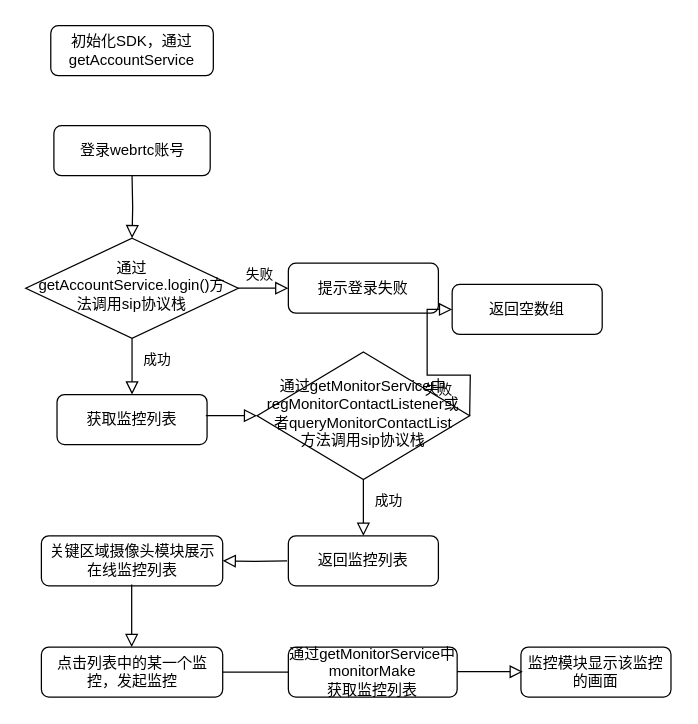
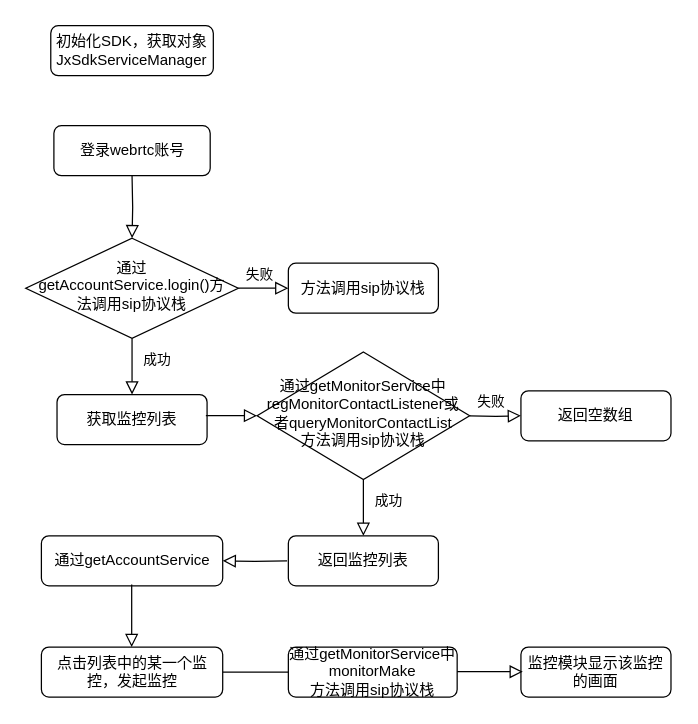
  <mxCell id="0" />
  <mxCell id="1" parent="0" />
- <mxCell id="2" value="初始化SDK，通过getAccountService" style="rounded=1;whiteSpace=wrap;html=1;fontSize=12;glass=0;strokeWidth=1;shadow=0;" parent="1" vertex="1"><mxGeometry x="40" y="20" width="130" height="40" as="geometry" /></mxCell>
+ <mxCell id="2" value="初始化SDK，获取对象JxSdkServiceManager" style="rounded=1;whiteSpace=wrap;html=1;fontSize=12;glass=0;strokeWidth=1;shadow=0;" parent="1" vertex="1"><mxGeometry x="40" y="20" width="130" height="40" as="geometry" /></mxCell>
  <mxCell id="3" value="成功" style="rounded=0;html=1;jettySize=auto;orthogonalLoop=1;fontSize=11;endArrow=block;endFill=0;endSize=8;strokeWidth=1;shadow=0;labelBackgroundColor=none;edgeStyle=orthogonalEdgeStyle;entryX=0.5;entryY=0;entryDx=0;entryDy=0;exitX=0.5;exitY=1;exitDx=0;exitDy=0;" parent="1" source="5" edge="1"><mxGeometry x="-0.259" y="20" relative="1" as="geometry"><mxPoint as="offset" /><mxPoint x="105" y="261" as="sourcePoint" /><mxPoint x="105" y="315" as="targetPoint" /></mxGeometry></mxCell>
  <mxCell id="4" value="失败" style="edgeStyle=orthogonalEdgeStyle;rounded=0;html=1;jettySize=auto;orthogonalLoop=1;fontSize=11;endArrow=block;endFill=0;endSize=8;strokeWidth=1;shadow=0;labelBackgroundColor=none;entryX=0;entryY=0.5;entryDx=0;entryDy=0;exitX=1;exitY=0.5;exitDx=0;exitDy=0;" parent="1" source="5" target="6" edge="1"><mxGeometry x="-0.165" y="11" relative="1" as="geometry"><mxPoint as="offset" /><mxPoint x="189.939" y="231.029" as="sourcePoint" /><mxPoint x="226" y="231.029" as="targetPoint" /></mxGeometry></mxCell>
  <mxCell id="5" value="&lt;span&gt;通过&lt;/span&gt;&lt;span&gt;getAccountService.login()方法调用sip协议栈&lt;/span&gt;" style="rhombus;whiteSpace=wrap;html=1;shadow=0;fontFamily=Helvetica;fontSize=12;align=center;strokeWidth=1;spacing=6;spacingTop=-4;" parent="1" vertex="1"><mxGeometry x="20" y="190" width="170" height="80" as="geometry" /></mxCell>
- <mxCell id="6" value="提示登录失败" style="rounded=1;whiteSpace=wrap;html=1;fontSize=12;glass=0;strokeWidth=1;shadow=0;" parent="1" vertex="1"><mxGeometry x="230" y="210" width="120" height="40" as="geometry" /></mxCell>
- <mxCell id="7" value="关键区域摄像头模块展示在线监控列表" style="rounded=1;whiteSpace=wrap;html=1;fontSize=12;glass=0;strokeWidth=1;shadow=0;" parent="1" vertex="1"><mxGeometry x="32.5" y="428" width="145" height="40" as="geometry" /></mxCell>
+ <mxCell id="6" value="方法调用sip协议栈" style="rounded=1;whiteSpace=wrap;html=1;fontSize=12;glass=0;strokeWidth=1;shadow=0;" parent="1" vertex="1"><mxGeometry x="230" y="210" width="120" height="40" as="geometry" /></mxCell>
+ <mxCell id="7" value="通过getAccountService" style="rounded=1;whiteSpace=wrap;html=1;fontSize=12;glass=0;strokeWidth=1;shadow=0;" parent="1" vertex="1"><mxGeometry x="32.5" y="428" width="145" height="40" as="geometry" /></mxCell>
  <mxCell id="8" value="获取监控列表" style="rounded=1;whiteSpace=wrap;html=1;fontSize=12;glass=0;strokeWidth=1;shadow=0;" vertex="1" parent="1"><mxGeometry x="45" y="315" width="120" height="40" as="geometry" /></mxCell>
  <mxCell id="9" value="" style="rounded=0;html=1;jettySize=auto;orthogonalLoop=1;fontSize=11;endArrow=none;endFill=0;endSize=8;strokeWidth=1;shadow=0;labelBackgroundColor=none;edgeStyle=orthogonalEdgeStyle;exitX=1;exitY=0.5;exitDx=0;exitDy=0;entryX=0;entryY=0.5;entryDx=0;entryDy=0;" edge="1" parent="1" source="10" target="14"><mxGeometry relative="1" as="geometry"><mxPoint x="495" y="393" as="sourcePoint" /><mxPoint x="225" y="533" as="targetPoint" /></mxGeometry></mxCell>
  <mxCell id="10" value="点击列表中的某一个监控，发起监控" style="rounded=1;whiteSpace=wrap;html=1;fontSize=12;glass=0;strokeWidth=1;shadow=0;" vertex="1" parent="1"><mxGeometry x="32.5" y="517" width="145" height="40" as="geometry" /></mxCell>
  <mxCell id="11" value="" style="rounded=0;html=1;jettySize=auto;orthogonalLoop=1;fontSize=11;endArrow=block;endFill=0;endSize=8;strokeWidth=1;shadow=0;labelBackgroundColor=none;edgeStyle=orthogonalEdgeStyle;" edge="1" parent="1"><mxGeometry relative="1" as="geometry"><mxPoint x="104.71" y="467" as="sourcePoint" /><mxPoint x="104.71" y="517" as="targetPoint" /></mxGeometry></mxCell>
  <mxCell id="12" value="监控模块显示该监控的画面" style="rounded=1;whiteSpace=wrap;html=1;fontSize=12;glass=0;strokeWidth=1;shadow=0;" vertex="1" parent="1"><mxGeometry x="416" y="517" width="120" height="40" as="geometry" /></mxCell>
  <mxCell id="13" value="" style="rounded=0;html=1;jettySize=auto;orthogonalLoop=1;fontSize=11;endArrow=block;endFill=0;endSize=8;strokeWidth=1;shadow=0;labelBackgroundColor=none;edgeStyle=orthogonalEdgeStyle;entryX=1;entryY=0.5;entryDx=0;entryDy=0;" edge="1" parent="1" target="7"><mxGeometry relative="1" as="geometry"><mxPoint x="229" y="448" as="sourcePoint" /><mxPoint x="189" y="448" as="targetPoint" /></mxGeometry></mxCell>
- <mxCell id="14" value="通过getMonitorService中monitorMake&lt;br&gt;获取监控列表" style="rounded=1;whiteSpace=wrap;html=1;fontSize=12;glass=0;strokeWidth=1;shadow=0;" vertex="1" parent="1"><mxGeometry x="230" y="517" width="135" height="40" as="geometry" /></mxCell>
+ <mxCell id="14" value="通过getMonitorService中monitorMake&lt;br&gt;方法调用sip协议栈" style="rounded=1;whiteSpace=wrap;html=1;fontSize=12;glass=0;strokeWidth=1;shadow=0;" vertex="1" parent="1"><mxGeometry x="230" y="517" width="135" height="40" as="geometry" /></mxCell>
  <mxCell id="15" value="登录webrtc账号" style="rounded=1;whiteSpace=wrap;html=1;fontSize=12;glass=0;strokeWidth=1;shadow=0;" vertex="1" parent="1"><mxGeometry x="42.5" y="100" width="125" height="40" as="geometry" /></mxCell>
  <mxCell id="16" value="" style="rounded=0;html=1;jettySize=auto;orthogonalLoop=1;fontSize=11;endArrow=block;endFill=0;endSize=8;strokeWidth=1;shadow=0;labelBackgroundColor=none;edgeStyle=orthogonalEdgeStyle;entryX=0.5;entryY=0;entryDx=0;entryDy=0;" edge="1" parent="1" target="5"><mxGeometry relative="1" as="geometry"><mxPoint x="105" y="140" as="sourcePoint" /><mxPoint x="105.029" y="174" as="targetPoint" /></mxGeometry></mxCell>
  <mxCell id="17" value="&lt;span&gt;通过&lt;/span&gt;&lt;span&gt;getMonitorService中regMonitorContactListener或者queryMonitorContactList&lt;br&gt;方法调用sip协议栈&lt;/span&gt;" style="rhombus;html=1;shadow=0;fontFamily=Helvetica;fontSize=12;align=center;strokeWidth=1;spacing=6;spacingTop=-4;horizontal=1;whiteSpace=wrap;" vertex="1" parent="1"><mxGeometry x="205" y="281" width="170" height="102" as="geometry" /></mxCell>
  <mxCell id="18" value="" style="rounded=0;html=1;jettySize=auto;orthogonalLoop=1;fontSize=11;endArrow=block;endFill=0;endSize=8;strokeWidth=1;shadow=0;labelBackgroundColor=none;edgeStyle=orthogonalEdgeStyle;entryX=0;entryY=0.5;entryDx=0;entryDy=0;exitX=0.992;exitY=0.421;exitDx=0;exitDy=0;exitPerimeter=0;" edge="1" parent="1" source="8" target="17"><mxGeometry relative="1" as="geometry"><mxPoint x="115" y="150" as="sourcePoint" /><mxPoint x="115" y="200" as="targetPoint" /></mxGeometry></mxCell>
  <mxCell id="19" value="成功" style="rounded=0;html=1;jettySize=auto;orthogonalLoop=1;fontSize=11;endArrow=block;endFill=0;endSize=8;strokeWidth=1;shadow=0;labelBackgroundColor=none;edgeStyle=orthogonalEdgeStyle;entryX=0.5;entryY=0;entryDx=0;entryDy=0;exitX=0.5;exitY=1;exitDx=0;exitDy=0;" edge="1" parent="1"><mxGeometry x="-0.259" y="20" relative="1" as="geometry"><mxPoint as="offset" /><mxPoint x="290" y="383" as="sourcePoint" /><mxPoint x="290" y="428" as="targetPoint" /></mxGeometry></mxCell>
  <mxCell id="20" value="失败" style="edgeStyle=orthogonalEdgeStyle;rounded=0;html=1;jettySize=auto;orthogonalLoop=1;fontSize=11;endArrow=block;endFill=0;endSize=8;strokeWidth=1;shadow=0;labelBackgroundColor=none;entryX=0;entryY=0.5;entryDx=0;entryDy=0;exitX=1;exitY=0.5;exitDx=0;exitDy=0;" edge="1" parent="1" target="21"><mxGeometry x="-0.165" y="11" relative="1" as="geometry"><mxPoint as="offset" /><mxPoint x="375" y="332" as="sourcePoint" /><mxPoint x="411" y="333.029" as="targetPoint" /></mxGeometry></mxCell>
- <mxCell id="21" value="返回空数组" style="rounded=1;whiteSpace=wrap;html=1;fontSize=12;glass=0;strokeWidth=1;shadow=0;" vertex="1" parent="1"><mxGeometry x="361" y="227" width="120" height="40" as="geometry" /></mxCell>
+ <mxCell id="21" value="返回空数组" style="rounded=1;whiteSpace=wrap;html=1;fontSize=12;glass=0;strokeWidth=1;shadow=0;" vertex="1" parent="1"><mxGeometry x="416" y="312" width="120" height="40" as="geometry" /></mxCell>
  <mxCell id="22" value="返回监控列表" style="rounded=1;whiteSpace=wrap;html=1;fontSize=12;glass=0;strokeWidth=1;shadow=0;" vertex="1" parent="1"><mxGeometry x="230" y="428" width="120" height="40" as="geometry" /></mxCell>
  <mxCell id="23" value="" style="rounded=0;html=1;jettySize=auto;orthogonalLoop=1;fontSize=11;endArrow=block;endFill=0;endSize=8;strokeWidth=1;shadow=0;labelBackgroundColor=none;edgeStyle=orthogonalEdgeStyle;exitX=1;exitY=0.5;exitDx=0;exitDy=0;entryX=0;entryY=0.5;entryDx=0;entryDy=0;" edge="1" parent="1"><mxGeometry relative="1" as="geometry"><mxPoint x="365" y="536.71" as="sourcePoint" /><mxPoint x="417.5" y="536.71" as="targetPoint" /></mxGeometry></mxCell>
